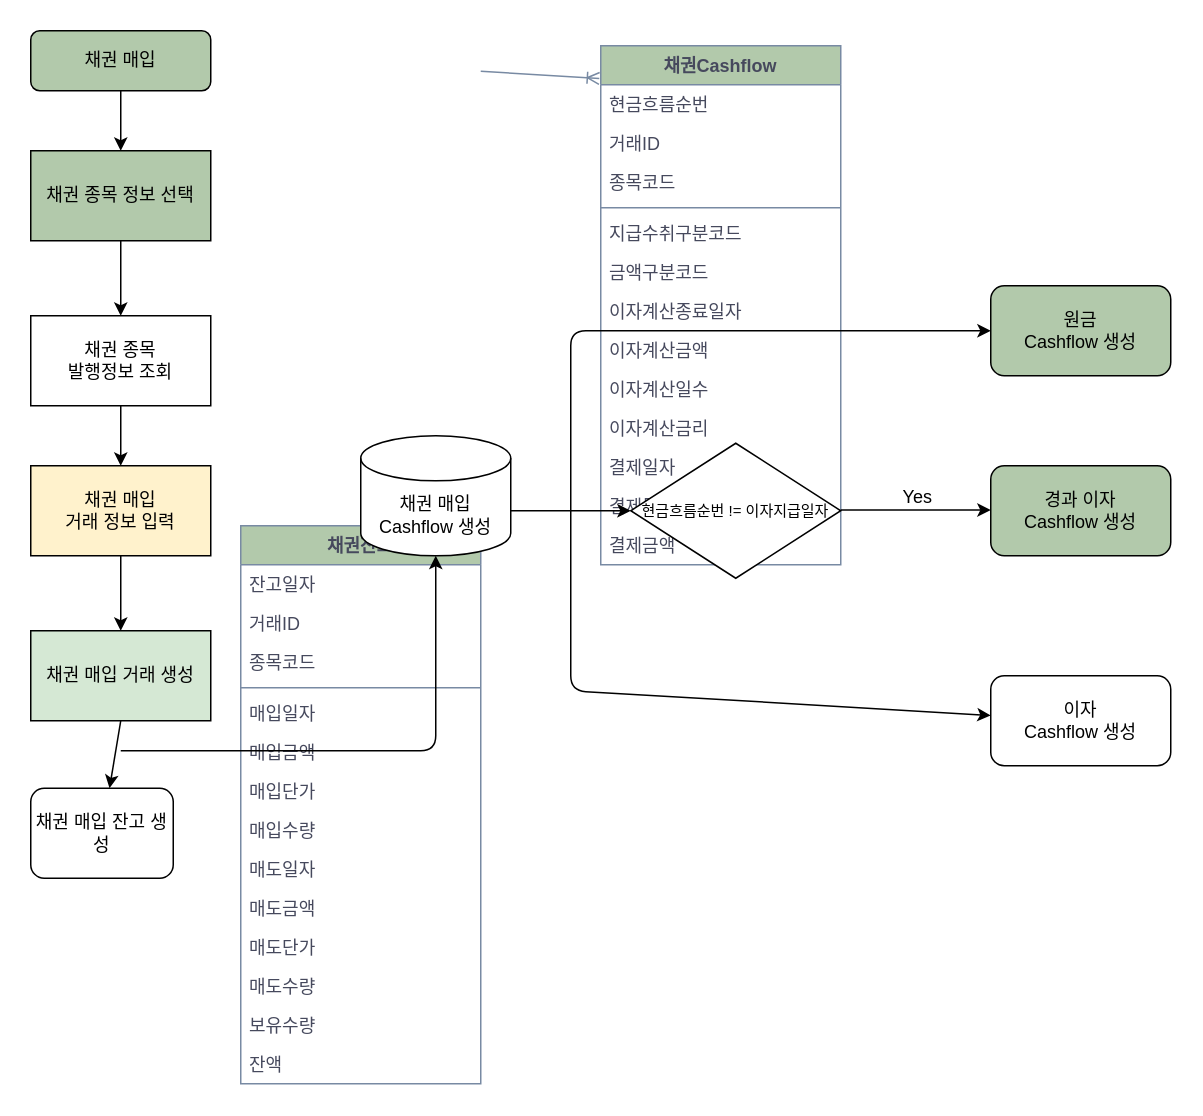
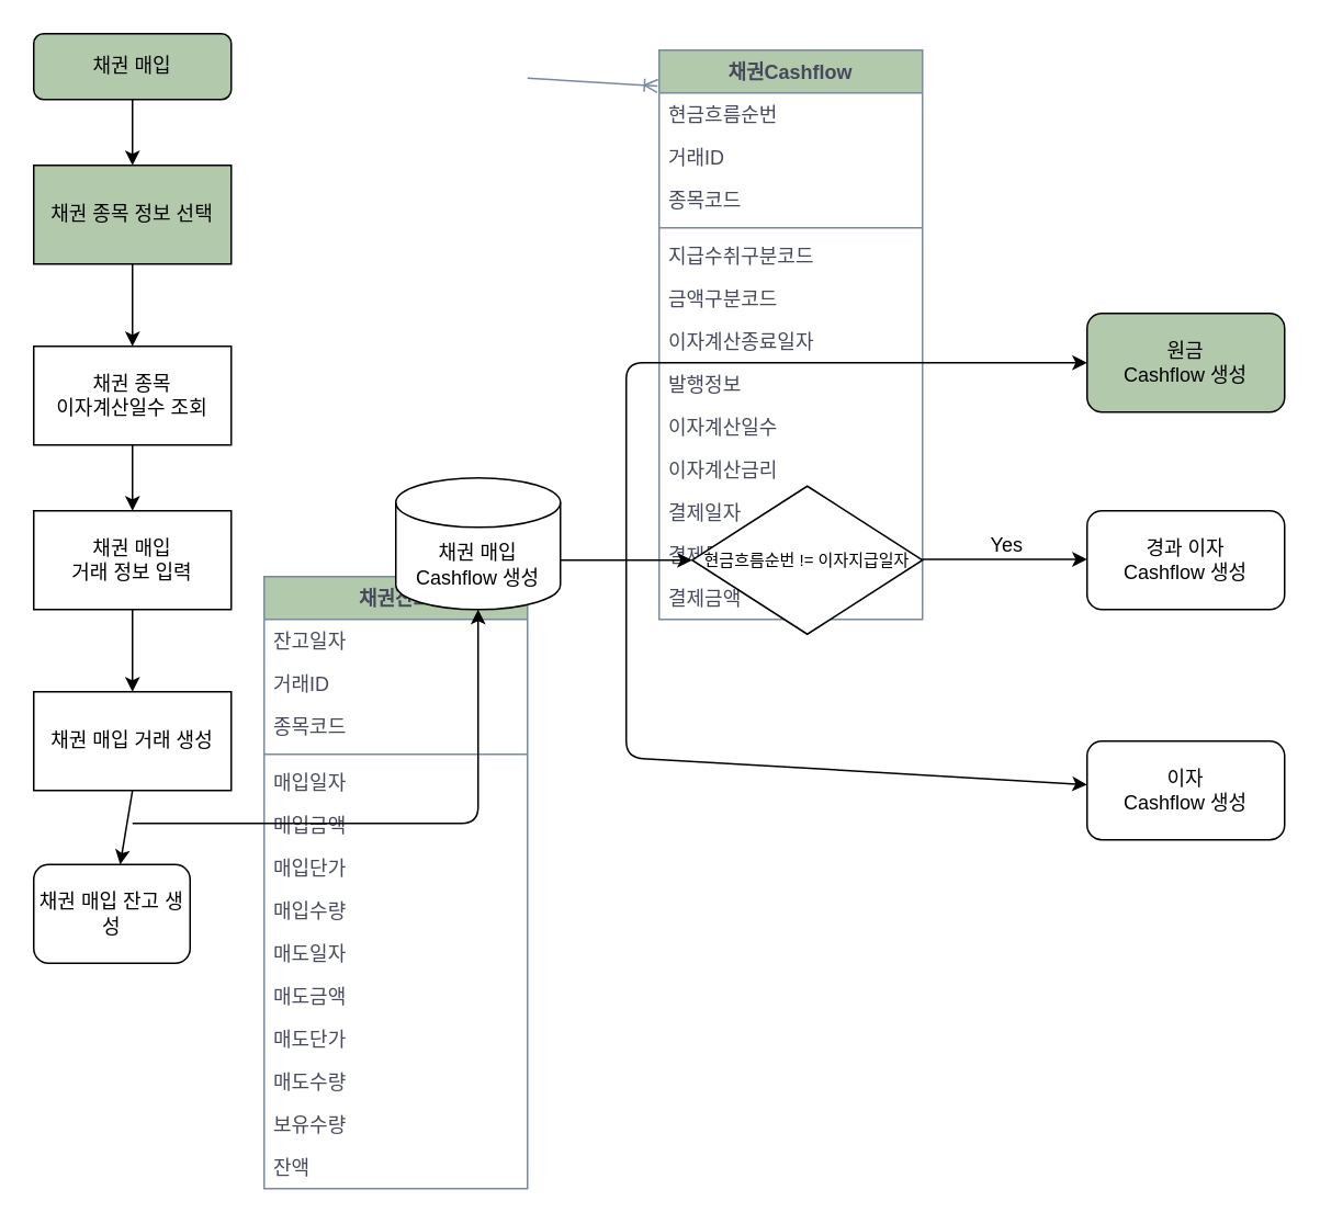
  <mxCell id="0" />
  <mxCell id="1" parent="0" />
  <mxCell id="2" value="채권 매입" style="rounded=1;whiteSpace=wrap;html=1;fontSize=12;glass=0;strokeWidth=1;shadow=0;fillColor=#b2c9ab;" vertex="1" parent="1"><mxGeometry x="20" y="20" width="120" height="40" as="geometry" /></mxCell>
  <mxCell id="3" value="채권 종목 정보 선택" style="rounded=0;whiteSpace=wrap;html=1;fillColor=#b2c9ab;" vertex="1" parent="1"><mxGeometry x="20" y="100" width="120" height="60" as="geometry" /></mxCell>
  <mxCell id="4" value="" style="endArrow=classic;html=1;" edge="1" parent="1" target="3"><mxGeometry width="50" height="50" relative="1" as="geometry"><mxPoint x="80" y="60" as="sourcePoint" /><mxPoint x="130" y="10" as="targetPoint" /></mxGeometry></mxCell>
  <mxCell id="5" value="채권Cashflow" style="swimlane;fontStyle=1;align=center;verticalAlign=top;childLayout=stackLayout;horizontal=1;startSize=26;horizontalStack=0;resizeParent=1;resizeLast=0;collapsible=1;marginBottom=0;rounded=0;shadow=0;strokeWidth=1;fillColor=#B2C9AB;strokeColor=#788AA3;fontColor=#46495D;" vertex="1" parent="1"><mxGeometry x="400" y="30" width="160" height="346" as="geometry"><mxRectangle x="550" y="140" width="160" height="26" as="alternateBounds" /></mxGeometry></mxCell>
  <mxCell id="6" value="현금흐름순번" style="text;align=left;verticalAlign=top;spacingLeft=4;spacingRight=4;overflow=hidden;rotatable=0;points=[[0,0.5],[1,0.5]];portConstraint=eastwest;fontColor=#46495D;" vertex="1" parent="5"><mxGeometry y="26" width="160" height="26" as="geometry" /></mxCell>
  <mxCell id="7" value="거래ID" style="text;align=left;verticalAlign=top;spacingLeft=4;spacingRight=4;overflow=hidden;rotatable=0;points=[[0,0.5],[1,0.5]];portConstraint=eastwest;rounded=0;shadow=0;html=0;fontColor=#46495D;" vertex="1" parent="5"><mxGeometry y="52" width="160" height="26" as="geometry" /></mxCell>
  <mxCell id="8" value="종목코드" style="text;align=left;verticalAlign=top;spacingLeft=4;spacingRight=4;overflow=hidden;rotatable=0;points=[[0,0.5],[1,0.5]];portConstraint=eastwest;rounded=0;shadow=0;html=0;fontColor=#46495D;" vertex="1" parent="5"><mxGeometry y="78" width="160" height="26" as="geometry" /></mxCell>
  <mxCell id="9" value="" style="line;html=1;strokeWidth=1;align=left;verticalAlign=middle;spacingTop=-1;spacingLeft=3;spacingRight=3;rotatable=0;labelPosition=right;points=[];portConstraint=eastwest;fillColor=#B2C9AB;strokeColor=#788AA3;fontColor=#46495D;" vertex="1" parent="5"><mxGeometry y="104" width="160" height="8" as="geometry" /></mxCell>
  <mxCell id="10" value="지급수취구분코드" style="text;align=left;verticalAlign=top;spacingLeft=4;spacingRight=4;overflow=hidden;rotatable=0;points=[[0,0.5],[1,0.5]];portConstraint=eastwest;fontColor=#46495D;" vertex="1" parent="5"><mxGeometry y="112" width="160" height="26" as="geometry" /></mxCell>
  <mxCell id="11" value="금액구분코드" style="text;align=left;verticalAlign=top;spacingLeft=4;spacingRight=4;overflow=hidden;rotatable=0;points=[[0,0.5],[1,0.5]];portConstraint=eastwest;fontColor=#46495D;" vertex="1" parent="5"><mxGeometry y="138" width="160" height="26" as="geometry" /></mxCell>
  <mxCell id="12" value="이자계산종료일자" style="text;align=left;verticalAlign=top;spacingLeft=4;spacingRight=4;overflow=hidden;rotatable=0;points=[[0,0.5],[1,0.5]];portConstraint=eastwest;rounded=0;shadow=0;html=0;fontColor=#46495D;" vertex="1" parent="5"><mxGeometry y="164" width="160" height="26" as="geometry" /></mxCell>
- <mxCell id="13" value="이자계산금액" style="text;align=left;verticalAlign=top;spacingLeft=4;spacingRight=4;overflow=hidden;rotatable=0;points=[[0,0.5],[1,0.5]];portConstraint=eastwest;rounded=0;shadow=0;html=0;fontColor=#46495D;" vertex="1" parent="5"><mxGeometry y="190" width="160" height="26" as="geometry" /></mxCell>
+ <mxCell id="13" value="발행정보" style="text;align=left;verticalAlign=top;spacingLeft=4;spacingRight=4;overflow=hidden;rotatable=0;points=[[0,0.5],[1,0.5]];portConstraint=eastwest;rounded=0;shadow=0;html=0;fontColor=#46495D;" vertex="1" parent="5"><mxGeometry y="190" width="160" height="26" as="geometry" /></mxCell>
  <mxCell id="14" value="이자계산일수" style="text;align=left;verticalAlign=top;spacingLeft=4;spacingRight=4;overflow=hidden;rotatable=0;points=[[0,0.5],[1,0.5]];portConstraint=eastwest;rounded=0;shadow=0;html=0;fontColor=#46495D;" vertex="1" parent="5"><mxGeometry y="216" width="160" height="26" as="geometry" /></mxCell>
  <mxCell id="15" value="이자계산금리" style="text;align=left;verticalAlign=top;spacingLeft=4;spacingRight=4;overflow=hidden;rotatable=0;points=[[0,0.5],[1,0.5]];portConstraint=eastwest;rounded=0;shadow=0;html=0;fontColor=#46495D;" vertex="1" parent="5"><mxGeometry y="242" width="160" height="26" as="geometry" /></mxCell>
  <mxCell id="16" value="결제일자" style="text;align=left;verticalAlign=top;spacingLeft=4;spacingRight=4;overflow=hidden;rotatable=0;points=[[0,0.5],[1,0.5]];portConstraint=eastwest;rounded=0;shadow=0;html=0;fontColor=#46495D;" vertex="1" parent="5"><mxGeometry y="268" width="160" height="26" as="geometry" /></mxCell>
  <mxCell id="17" value="결제통화코드" style="text;align=left;verticalAlign=top;spacingLeft=4;spacingRight=4;overflow=hidden;rotatable=0;points=[[0,0.5],[1,0.5]];portConstraint=eastwest;rounded=0;shadow=0;html=0;fontColor=#46495D;" vertex="1" parent="5"><mxGeometry y="294" width="160" height="26" as="geometry" /></mxCell>
  <mxCell id="18" value="결제금액" style="text;align=left;verticalAlign=top;spacingLeft=4;spacingRight=4;overflow=hidden;rotatable=0;points=[[0,0.5],[1,0.5]];portConstraint=eastwest;rounded=0;shadow=0;html=0;fontColor=#46495D;" vertex="1" parent="5"><mxGeometry y="320" width="160" height="26" as="geometry" /></mxCell>
  <mxCell id="19" value="" style="endArrow=classic;html=1;" edge="1" parent="1"><mxGeometry width="50" height="50" relative="1" as="geometry"><mxPoint x="80" y="160" as="sourcePoint" /><mxPoint x="80" y="210" as="targetPoint" /></mxGeometry></mxCell>
  <mxCell id="20" value="채권잔고" style="swimlane;fontStyle=1;align=center;verticalAlign=top;childLayout=stackLayout;horizontal=1;startSize=26;horizontalStack=0;resizeParent=1;resizeLast=0;collapsible=1;marginBottom=0;rounded=0;shadow=0;strokeWidth=1;fillColor=#B2C9AB;strokeColor=#788AA3;fontColor=#46495D;" vertex="1" parent="1"><mxGeometry x="160" y="350" width="160" height="372" as="geometry"><mxRectangle x="550" y="140" width="160" height="26" as="alternateBounds" /></mxGeometry></mxCell>
  <mxCell id="21" value="잔고일자" style="text;align=left;verticalAlign=top;spacingLeft=4;spacingRight=4;overflow=hidden;rotatable=0;points=[[0,0.5],[1,0.5]];portConstraint=eastwest;fontColor=#46495D;" vertex="1" parent="20"><mxGeometry y="26" width="160" height="26" as="geometry" /></mxCell>
  <mxCell id="22" value="거래ID" style="text;align=left;verticalAlign=top;spacingLeft=4;spacingRight=4;overflow=hidden;rotatable=0;points=[[0,0.5],[1,0.5]];portConstraint=eastwest;rounded=0;shadow=0;html=0;fontColor=#46495D;" vertex="1" parent="20"><mxGeometry y="52" width="160" height="26" as="geometry" /></mxCell>
  <mxCell id="23" value="종목코드" style="text;align=left;verticalAlign=top;spacingLeft=4;spacingRight=4;overflow=hidden;rotatable=0;points=[[0,0.5],[1,0.5]];portConstraint=eastwest;rounded=0;shadow=0;html=0;fontColor=#46495D;" vertex="1" parent="20"><mxGeometry y="78" width="160" height="26" as="geometry" /></mxCell>
  <mxCell id="24" value="" style="line;html=1;strokeWidth=1;align=left;verticalAlign=middle;spacingTop=-1;spacingLeft=3;spacingRight=3;rotatable=0;labelPosition=right;points=[];portConstraint=eastwest;fillColor=#B2C9AB;strokeColor=#788AA3;fontColor=#46495D;" vertex="1" parent="20"><mxGeometry y="104" width="160" height="8" as="geometry" /></mxCell>
  <mxCell id="25" value="매입일자" style="text;align=left;verticalAlign=top;spacingLeft=4;spacingRight=4;overflow=hidden;rotatable=0;points=[[0,0.5],[1,0.5]];portConstraint=eastwest;fontColor=#46495D;" vertex="1" parent="20"><mxGeometry y="112" width="160" height="26" as="geometry" /></mxCell>
  <mxCell id="26" value="매입금액" style="text;align=left;verticalAlign=top;spacingLeft=4;spacingRight=4;overflow=hidden;rotatable=0;points=[[0,0.5],[1,0.5]];portConstraint=eastwest;fontColor=#46495D;" vertex="1" parent="20"><mxGeometry y="138" width="160" height="26" as="geometry" /></mxCell>
  <mxCell id="27" value="매입단가" style="text;align=left;verticalAlign=top;spacingLeft=4;spacingRight=4;overflow=hidden;rotatable=0;points=[[0,0.5],[1,0.5]];portConstraint=eastwest;rounded=0;shadow=0;html=0;fontColor=#46495D;" vertex="1" parent="20"><mxGeometry y="164" width="160" height="26" as="geometry" /></mxCell>
  <mxCell id="28" value="매입수량" style="text;align=left;verticalAlign=top;spacingLeft=4;spacingRight=4;overflow=hidden;rotatable=0;points=[[0,0.5],[1,0.5]];portConstraint=eastwest;rounded=0;shadow=0;html=0;fontColor=#46495D;" vertex="1" parent="20"><mxGeometry y="190" width="160" height="26" as="geometry" /></mxCell>
  <mxCell id="29" value="매도일자" style="text;align=left;verticalAlign=top;spacingLeft=4;spacingRight=4;overflow=hidden;rotatable=0;points=[[0,0.5],[1,0.5]];portConstraint=eastwest;rounded=0;shadow=0;html=0;fontColor=#46495D;" vertex="1" parent="20"><mxGeometry y="216" width="160" height="26" as="geometry" /></mxCell>
  <mxCell id="30" value="매도금액" style="text;align=left;verticalAlign=top;spacingLeft=4;spacingRight=4;overflow=hidden;rotatable=0;points=[[0,0.5],[1,0.5]];portConstraint=eastwest;rounded=0;shadow=0;html=0;fontColor=#46495D;" vertex="1" parent="20"><mxGeometry y="242" width="160" height="26" as="geometry" /></mxCell>
  <mxCell id="31" value="매도단가" style="text;align=left;verticalAlign=top;spacingLeft=4;spacingRight=4;overflow=hidden;rotatable=0;points=[[0,0.5],[1,0.5]];portConstraint=eastwest;rounded=0;shadow=0;html=0;fontColor=#46495D;" vertex="1" parent="20"><mxGeometry y="268" width="160" height="26" as="geometry" /></mxCell>
  <mxCell id="32" value="매도수량" style="text;align=left;verticalAlign=top;spacingLeft=4;spacingRight=4;overflow=hidden;rotatable=0;points=[[0,0.5],[1,0.5]];portConstraint=eastwest;rounded=0;shadow=0;html=0;fontColor=#46495D;" vertex="1" parent="20"><mxGeometry y="294" width="160" height="26" as="geometry" /></mxCell>
  <mxCell id="33" value="보유수량" style="text;align=left;verticalAlign=top;spacingLeft=4;spacingRight=4;overflow=hidden;rotatable=0;points=[[0,0.5],[1,0.5]];portConstraint=eastwest;rounded=0;shadow=0;html=0;fontColor=#46495D;" vertex="1" parent="20"><mxGeometry y="320" width="160" height="26" as="geometry" /></mxCell>
  <mxCell id="34" value="잔액" style="text;align=left;verticalAlign=top;spacingLeft=4;spacingRight=4;overflow=hidden;rotatable=0;points=[[0,0.5],[1,0.5]];portConstraint=eastwest;rounded=0;shadow=0;html=0;fontColor=#46495D;" vertex="1" parent="20"><mxGeometry y="346" width="160" height="26" as="geometry" /></mxCell>
- <mxCell id="35" value="채권 매입&lt;br&gt;거래 정보 입력" style="rounded=0;whiteSpace=wrap;html=1;fillColor=#fff2cc;" vertex="1" parent="1"><mxGeometry x="20" y="310" width="120" height="60" as="geometry" /></mxCell>
+ <mxCell id="35" value="채권 매입&lt;br&gt;거래 정보 입력" style="rounded=0;whiteSpace=wrap;html=1;" vertex="1" parent="1"><mxGeometry x="20" y="310" width="120" height="60" as="geometry" /></mxCell>
  <mxCell id="36" value="" style="endArrow=ERoneToMany;html=1;entryX=-0.006;entryY=0.063;entryDx=0;entryDy=0;entryPerimeter=0;endFill=0;strokeColor=#788AA3;fontColor=#46495D;" edge="1" parent="1" target="5"><mxGeometry width="50" height="50" relative="1" as="geometry"><mxPoint x="320" y="47" as="sourcePoint" /><mxPoint x="370" y="0" as="targetPoint" /></mxGeometry></mxCell>
  <mxCell id="37" value="" style="endArrow=classic;html=1;" edge="1" parent="1" target="35"><mxGeometry width="50" height="50" relative="1" as="geometry"><mxPoint x="80" y="270" as="sourcePoint" /><mxPoint x="130" y="220" as="targetPoint" /></mxGeometry></mxCell>
  <mxCell id="38" value="채권 매입&lt;br&gt;Cashflow 생성" style="shape=cylinder3;whiteSpace=wrap;html=1;boundedLbl=1;backgroundOutline=1;size=15;" vertex="1" parent="1"><mxGeometry x="240" y="290" width="100" height="80" as="geometry" /></mxCell>
  <mxCell id="39" value="" style="endArrow=classic;html=1;" edge="1" parent="1" target="38"><mxGeometry width="50" height="50" relative="1" as="geometry"><mxPoint x="80" y="500" as="sourcePoint" /><mxPoint x="190" y="290" as="targetPoint" /><Array as="points"><mxPoint x="290" y="500" /></Array></mxGeometry></mxCell>
  <mxCell id="40" value="이자&lt;br&gt;Cashflow 생성" style="rounded=1;whiteSpace=wrap;html=1;" vertex="1" parent="1"><mxGeometry x="660" y="450" width="120" height="60" as="geometry" /></mxCell>
  <mxCell id="41" value="현금흐름순번 !=&amp;nbsp;이자지급일자" style="rhombus;whiteSpace=wrap;html=1;fontSize=10;" vertex="1" parent="1"><mxGeometry x="420" y="295" width="140" height="90" as="geometry" /></mxCell>
  <mxCell id="42" value="" style="endArrow=classic;html=1;fontSize=12;" edge="1" parent="1"><mxGeometry relative="1" as="geometry"><mxPoint x="560" y="339.5" as="sourcePoint" /><mxPoint x="660" y="339.5" as="targetPoint" /></mxGeometry></mxCell>
  <mxCell id="43" value="Yes" style="edgeLabel;html=1;align=center;verticalAlign=middle;resizable=0;points=[];fontSize=12;" connectable="0" vertex="1" parent="42"><mxGeometry x="-0.24" y="-3" relative="1" as="geometry"><mxPoint x="12" y="-12.5" as="offset" /></mxGeometry></mxCell>
  <mxCell id="44" value="원금&lt;br&gt;Cashflow 생성" style="rounded=1;whiteSpace=wrap;html=1;fontSize=12;fillColor=#b2c9ab;" vertex="1" parent="1"><mxGeometry x="660" y="190" width="120" height="60" as="geometry" /></mxCell>
- <mxCell id="45" value="경과 이자&lt;br&gt;Cashflow 생성" style="rounded=1;whiteSpace=wrap;html=1;fontSize=12;fillColor=#b2c9ab;" vertex="1" parent="1"><mxGeometry x="660" y="310" width="120" height="60" as="geometry" /></mxCell>
+ <mxCell id="45" value="경과 이자&lt;br&gt;Cashflow 생성" style="rounded=1;whiteSpace=wrap;html=1;fontSize=12;" vertex="1" parent="1"><mxGeometry x="660" y="310" width="120" height="60" as="geometry" /></mxCell>
  <mxCell id="46" value="" style="edgeStyle=orthogonalEdgeStyle;rounded=0;orthogonalLoop=1;jettySize=auto;html=1;fontSize=12;entryX=0.5;entryY=0;entryDx=0;entryDy=0;" edge="1" parent="1"><mxGeometry relative="1" as="geometry"><mxPoint x="80" y="400" as="sourcePoint" /><mxPoint x="80" y="400" as="targetPoint" /></mxGeometry></mxCell>
- <mxCell id="47" value="&lt;span&gt;채권 종목&lt;/span&gt;&lt;br&gt;&lt;span&gt;발행정보 조회&lt;/span&gt;" style="rounded=0;whiteSpace=wrap;html=1;fontSize=12;" vertex="1" parent="1"><mxGeometry x="20" y="210" width="120" height="60" as="geometry" /></mxCell>
- <mxCell id="48" value="채권 매입 거래 생성" style="rounded=0;whiteSpace=wrap;html=1;fontSize=12;fillColor=#d5e8d4;" vertex="1" parent="1"><mxGeometry x="20" y="420" width="120" height="60" as="geometry" /></mxCell>
+ <mxCell id="47" value="&lt;span&gt;채권 종목&lt;/span&gt;&lt;br&gt;&lt;span&gt;이자계산일수 조회&lt;/span&gt;" style="rounded=0;whiteSpace=wrap;html=1;fontSize=12;" vertex="1" parent="1"><mxGeometry x="20" y="210" width="120" height="60" as="geometry" /></mxCell>
+ <mxCell id="48" value="채권 매입 거래 생성" style="rounded=0;whiteSpace=wrap;html=1;fontSize=12;" vertex="1" parent="1"><mxGeometry x="20" y="420" width="120" height="60" as="geometry" /></mxCell>
  <mxCell id="49" value="" style="endArrow=classic;html=1;fontSize=12;" edge="1" parent="1" target="48"><mxGeometry width="50" height="50" relative="1" as="geometry"><mxPoint x="80" y="370" as="sourcePoint" /><mxPoint x="130" y="320" as="targetPoint" /></mxGeometry></mxCell>
  <mxCell id="50" value="" style="endArrow=none;html=1;fontSize=10;" edge="1" parent="1"><mxGeometry width="50" height="50" relative="1" as="geometry"><mxPoint x="340" y="340" as="sourcePoint" /><mxPoint x="380" y="340" as="targetPoint" /></mxGeometry></mxCell>
  <mxCell id="51" value="" style="endArrow=classic;html=1;fontSize=10;entryX=0;entryY=0.5;entryDx=0;entryDy=0;" edge="1" parent="1" target="44"><mxGeometry width="50" height="50" relative="1" as="geometry"><mxPoint x="380" y="340" as="sourcePoint" /><mxPoint x="380" y="220" as="targetPoint" /><Array as="points"><mxPoint x="380" y="220" /></Array></mxGeometry></mxCell>
  <mxCell id="52" value="" style="endArrow=classic;html=1;fontSize=10;" edge="1" parent="1" target="41"><mxGeometry width="50" height="50" relative="1" as="geometry"><mxPoint x="380" y="340" as="sourcePoint" /><mxPoint x="430" y="290" as="targetPoint" /></mxGeometry></mxCell>
  <mxCell id="53" value="" style="endArrow=classic;html=1;fontSize=10;" edge="1" parent="1" target="40"><mxGeometry width="50" height="50" relative="1" as="geometry"><mxPoint x="380" y="340" as="sourcePoint" /><mxPoint x="540" y="335" as="targetPoint" /><Array as="points"><mxPoint x="380" y="460" /></Array></mxGeometry></mxCell>
  <mxCell id="54" value="채권 매입 잔고 생성" style="rounded=1;whiteSpace=wrap;html=1;strokeColor=#000000;fillColor=#ffffff;fontSize=12;" vertex="1" parent="1"><mxGeometry x="20" y="525" width="95" height="60" as="geometry" /></mxCell>
  <mxCell id="55" value="" style="endArrow=classic;html=1;fontSize=10;" edge="1" parent="1" target="54"><mxGeometry width="50" height="50" relative="1" as="geometry"><mxPoint x="80" y="480" as="sourcePoint" /><mxPoint x="130" y="430" as="targetPoint" /></mxGeometry></mxCell>
